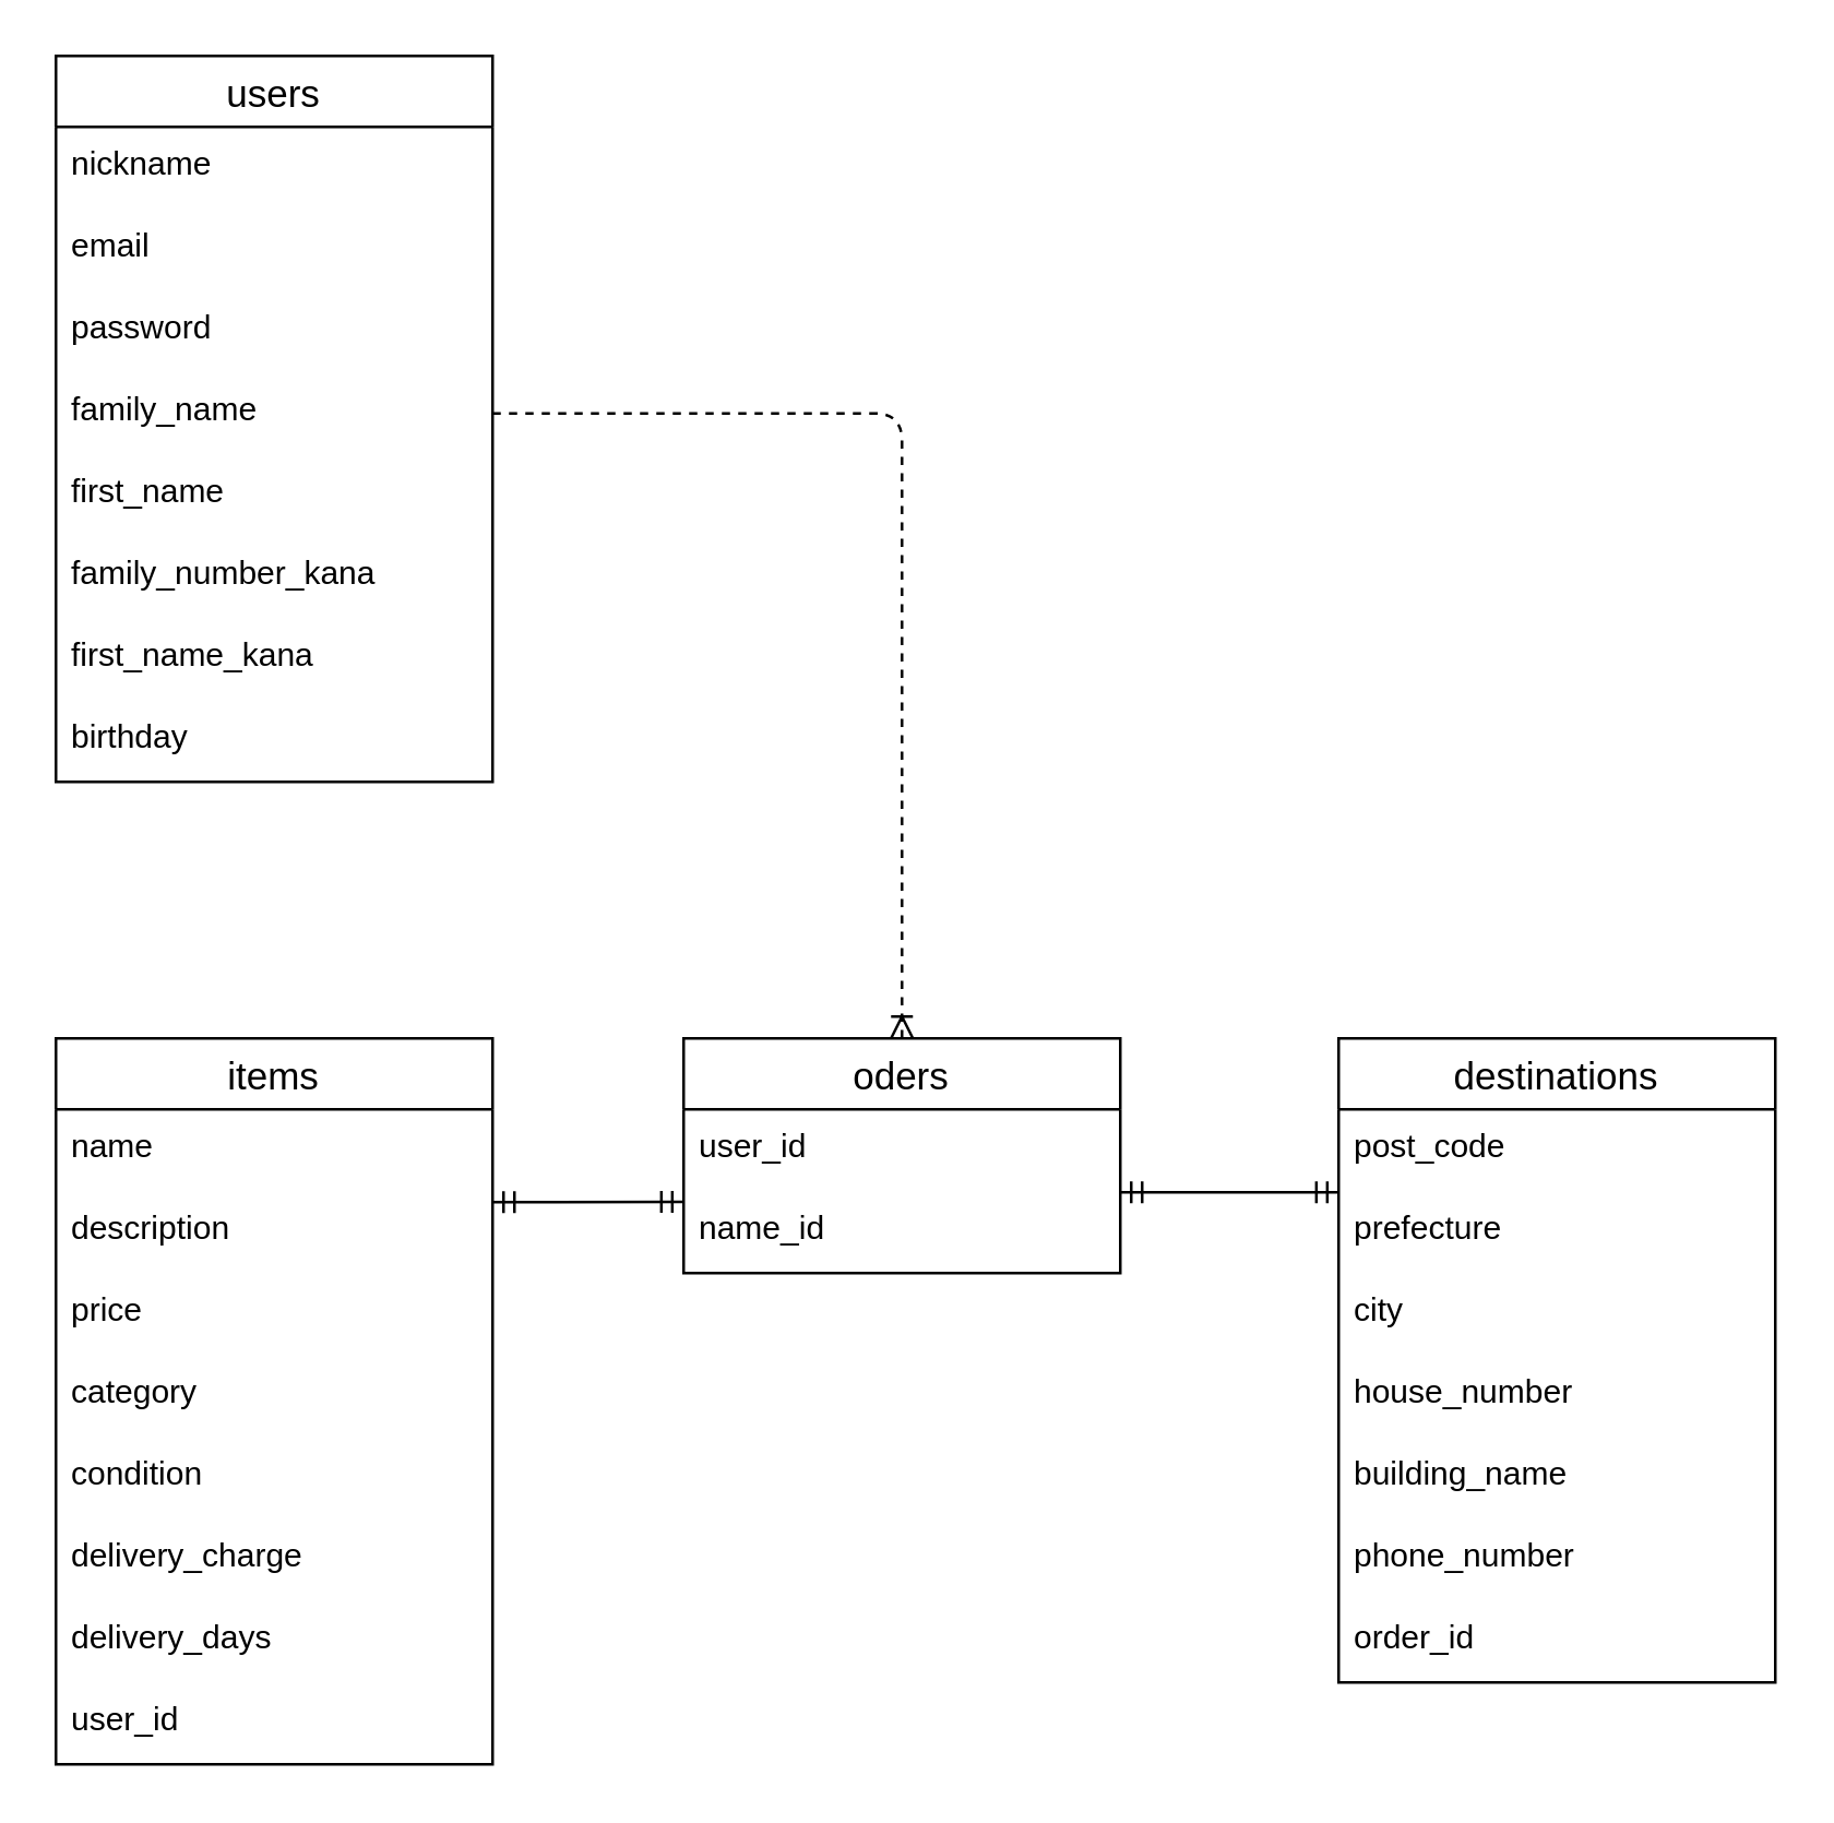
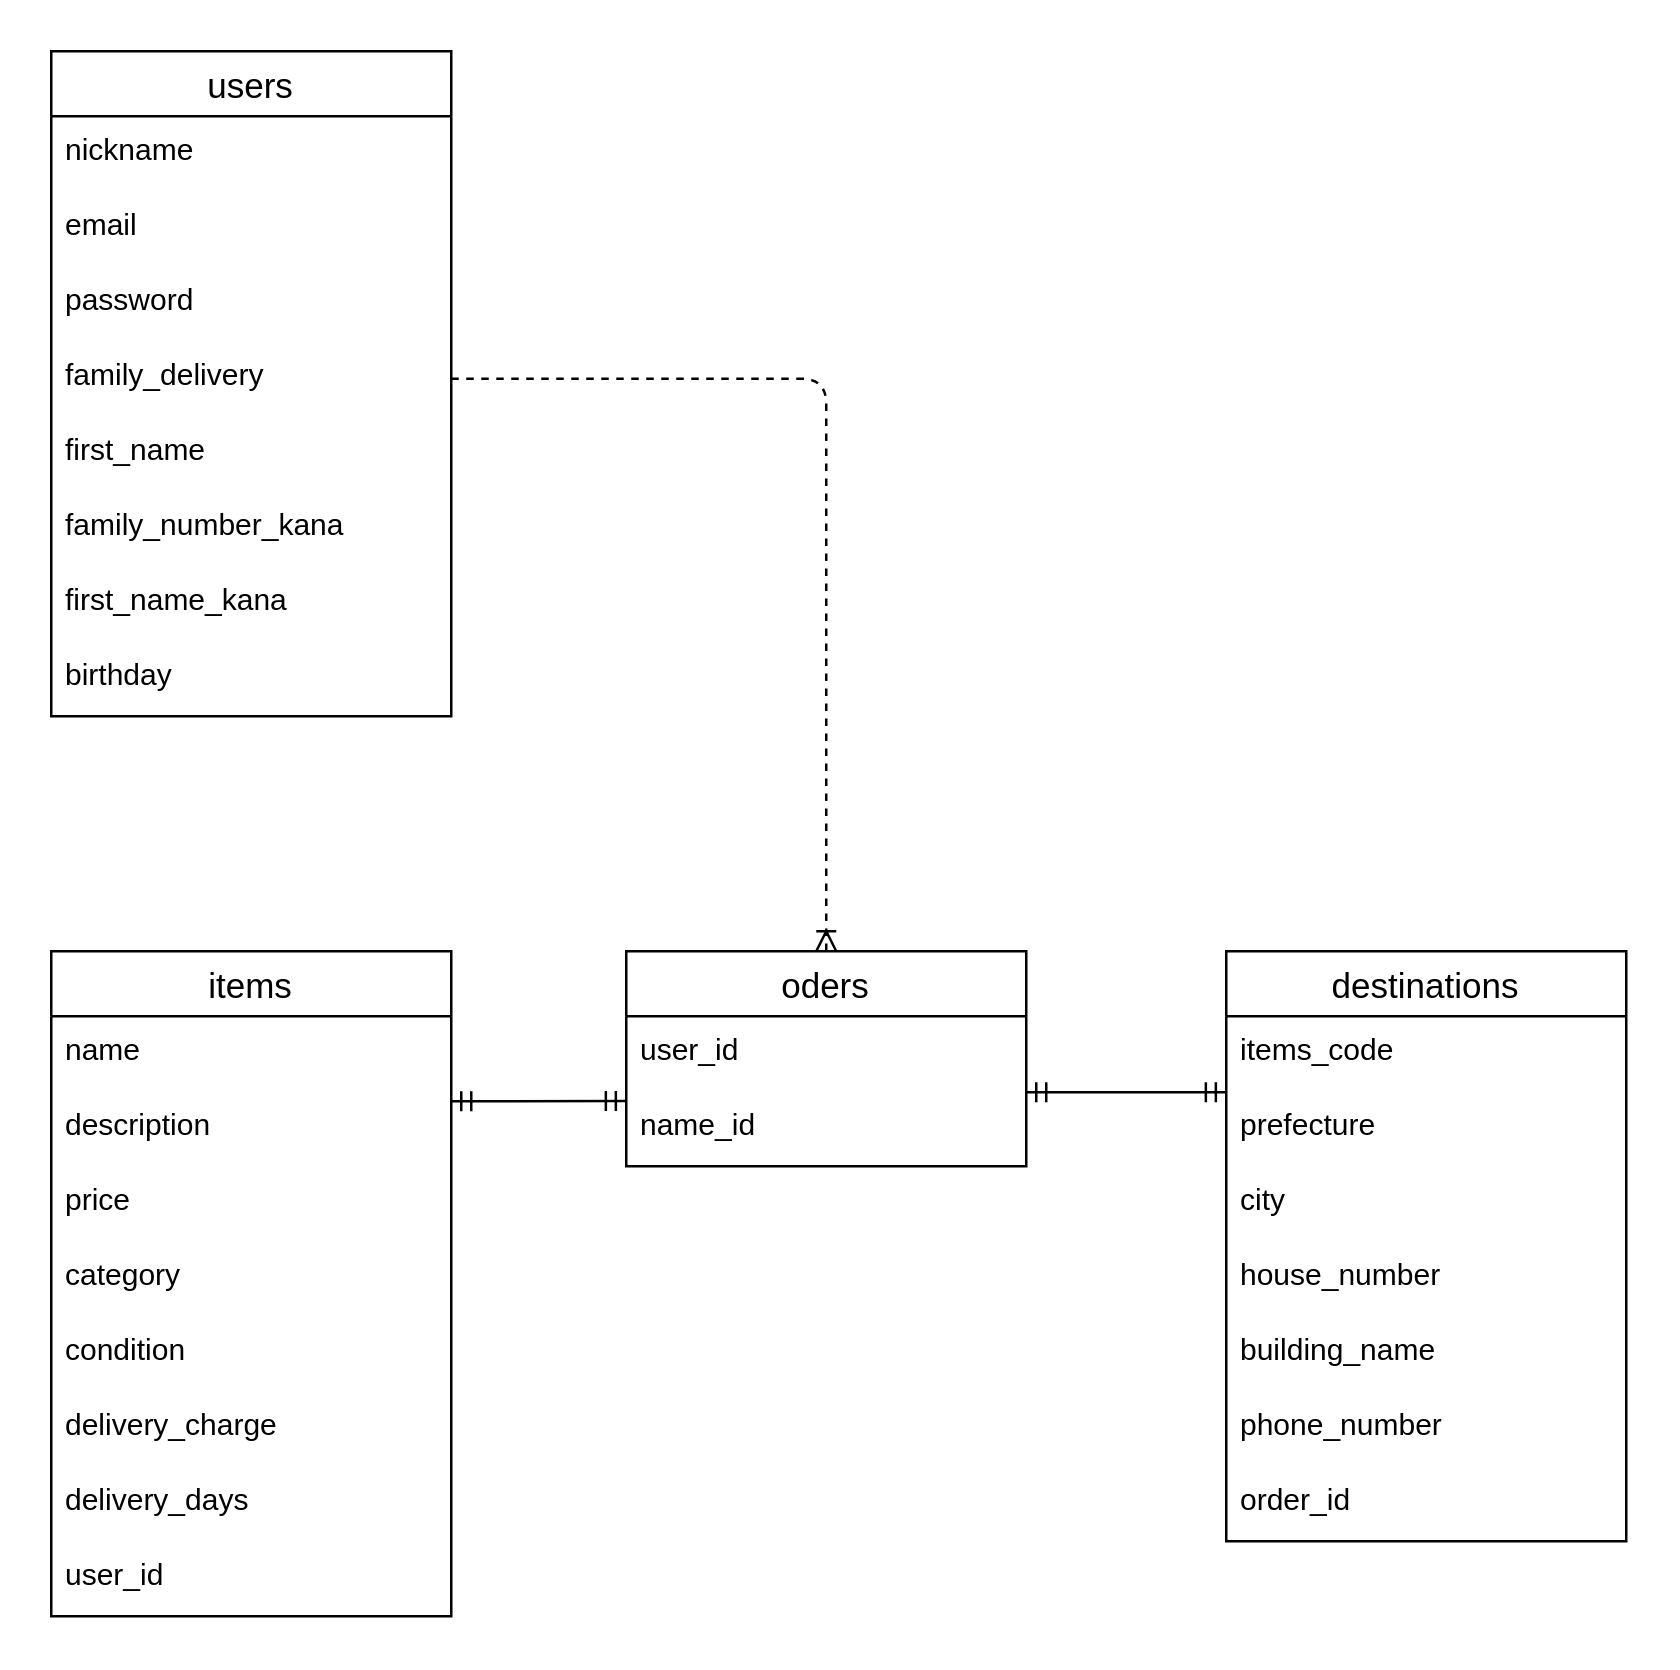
  <mxCell id="0" />
  <mxCell id="1" parent="0" />
  <mxCell id="2" value="" style="edgeStyle=orthogonalEdgeStyle;fontSize=12;html=1;endArrow=ERoneToMany;exitX=1;exitY=0.5;exitDx=0;exitDy=0;entryX=0.5;entryY=0;entryDx=0;entryDy=0;dashed=1;" edge="1" parent="1" source="8" target="22"><mxGeometry width="100" height="100" relative="1" as="geometry"><mxPoint x="290" y="260" as="sourcePoint" /><mxPoint x="360" y="340" as="targetPoint" /></mxGeometry></mxCell>
  <mxCell id="3" value="" style="fontSize=12;html=1;endArrow=ERmandOne;startArrow=ERmandOne;entryX=-0.001;entryY=1.014;entryDx=0;entryDy=0;entryPerimeter=0;exitX=1;exitY=0.014;exitDx=0;exitDy=0;exitPerimeter=0;" edge="1" parent="1" source="24" target="26"><mxGeometry width="100" height="100" relative="1" as="geometry"><mxPoint x="413" y="436" as="sourcePoint" /><mxPoint x="460" y="320" as="targetPoint" /></mxGeometry></mxCell>
  <mxCell id="4" value="users" style="swimlane;fontStyle=0;childLayout=stackLayout;horizontal=1;startSize=26;horizontalStack=0;resizeParent=1;resizeParentMax=0;resizeLast=0;collapsible=1;marginBottom=0;align=center;fontSize=14;" vertex="1" parent="1"><mxGeometry x="20" y="20" width="160" height="266" as="geometry"><mxRectangle x="80" y="240" width="70" height="26" as="alternateBounds" /></mxGeometry></mxCell>
  <mxCell id="5" value="nickname" style="text;strokeColor=none;fillColor=none;spacingLeft=4;spacingRight=4;overflow=hidden;rotatable=0;points=[[0,0.5],[1,0.5]];portConstraint=eastwest;fontSize=12;" vertex="1" parent="4"><mxGeometry y="26" width="160" height="30" as="geometry" /></mxCell>
  <mxCell id="6" value="email" style="text;strokeColor=none;fillColor=none;spacingLeft=4;spacingRight=4;overflow=hidden;rotatable=0;points=[[0,0.5],[1,0.5]];portConstraint=eastwest;fontSize=12;" vertex="1" parent="4"><mxGeometry y="56" width="160" height="30" as="geometry" /></mxCell>
  <mxCell id="7" value="password" style="text;strokeColor=none;fillColor=none;spacingLeft=4;spacingRight=4;overflow=hidden;rotatable=0;points=[[0,0.5],[1,0.5]];portConstraint=eastwest;fontSize=12;" vertex="1" parent="4"><mxGeometry y="86" width="160" height="30" as="geometry" /></mxCell>
- <mxCell id="8" value="family_name" style="text;strokeColor=none;fillColor=none;spacingLeft=4;spacingRight=4;overflow=hidden;rotatable=0;points=[[0,0.5],[1,0.5]];portConstraint=eastwest;fontSize=12;" vertex="1" parent="4"><mxGeometry y="116" width="160" height="30" as="geometry" /></mxCell>
+ <mxCell id="8" value="family_delivery" style="text;strokeColor=none;fillColor=none;spacingLeft=4;spacingRight=4;overflow=hidden;rotatable=0;points=[[0,0.5],[1,0.5]];portConstraint=eastwest;fontSize=12;" vertex="1" parent="4"><mxGeometry y="116" width="160" height="30" as="geometry" /></mxCell>
  <mxCell id="9" value="first_name" style="text;strokeColor=none;fillColor=none;spacingLeft=4;spacingRight=4;overflow=hidden;rotatable=0;points=[[0,0.5],[1,0.5]];portConstraint=eastwest;fontSize=12;" vertex="1" parent="4"><mxGeometry y="146" width="160" height="30" as="geometry" /></mxCell>
  <mxCell id="10" value="family_number_kana" style="text;strokeColor=none;fillColor=none;spacingLeft=4;spacingRight=4;overflow=hidden;rotatable=0;points=[[0,0.5],[1,0.5]];portConstraint=eastwest;fontSize=12;" vertex="1" parent="4"><mxGeometry y="176" width="160" height="30" as="geometry" /></mxCell>
  <mxCell id="11" value="first_name_kana" style="text;strokeColor=none;fillColor=none;spacingLeft=4;spacingRight=4;overflow=hidden;rotatable=0;points=[[0,0.5],[1,0.5]];portConstraint=eastwest;fontSize=12;" vertex="1" parent="4"><mxGeometry y="206" width="160" height="30" as="geometry" /></mxCell>
  <mxCell id="12" value="birthday" style="text;strokeColor=none;fillColor=none;spacingLeft=4;spacingRight=4;overflow=hidden;rotatable=0;points=[[0,0.5],[1,0.5]];portConstraint=eastwest;fontSize=12;" vertex="1" parent="4"><mxGeometry y="236" width="160" height="30" as="geometry" /></mxCell>
  <mxCell id="13" value="items" style="swimlane;fontStyle=0;childLayout=stackLayout;horizontal=1;startSize=26;horizontalStack=0;resizeParent=1;resizeParentMax=0;resizeLast=0;collapsible=1;marginBottom=0;align=center;fontSize=14;" vertex="1" parent="1"><mxGeometry x="20" y="380" width="160" height="266" as="geometry" /></mxCell>
  <mxCell id="14" value="name" style="text;strokeColor=none;fillColor=none;spacingLeft=4;spacingRight=4;overflow=hidden;rotatable=0;points=[[0,0.5],[1,0.5]];portConstraint=eastwest;fontSize=12;" vertex="1" parent="13"><mxGeometry y="26" width="160" height="30" as="geometry" /></mxCell>
  <mxCell id="15" value="description" style="text;strokeColor=none;fillColor=none;spacingLeft=4;spacingRight=4;overflow=hidden;rotatable=0;points=[[0,0.5],[1,0.5]];portConstraint=eastwest;fontSize=12;" vertex="1" parent="13"><mxGeometry y="56" width="160" height="30" as="geometry" /></mxCell>
  <mxCell id="16" value="price" style="text;strokeColor=none;fillColor=none;spacingLeft=4;spacingRight=4;overflow=hidden;rotatable=0;points=[[0,0.5],[1,0.5]];portConstraint=eastwest;fontSize=12;" vertex="1" parent="13"><mxGeometry y="86" width="160" height="30" as="geometry" /></mxCell>
  <mxCell id="17" value="category" style="text;strokeColor=none;fillColor=none;spacingLeft=4;spacingRight=4;overflow=hidden;rotatable=0;points=[[0,0.5],[1,0.5]];portConstraint=eastwest;fontSize=12;" vertex="1" parent="13"><mxGeometry y="116" width="160" height="30" as="geometry" /></mxCell>
  <mxCell id="18" value="condition" style="text;strokeColor=none;fillColor=none;spacingLeft=4;spacingRight=4;overflow=hidden;rotatable=0;points=[[0,0.5],[1,0.5]];portConstraint=eastwest;fontSize=12;" vertex="1" parent="13"><mxGeometry y="146" width="160" height="30" as="geometry" /></mxCell>
  <mxCell id="19" value="delivery_charge" style="text;strokeColor=none;fillColor=none;spacingLeft=4;spacingRight=4;overflow=hidden;rotatable=0;points=[[0,0.5],[1,0.5]];portConstraint=eastwest;fontSize=12;" vertex="1" parent="13"><mxGeometry y="176" width="160" height="30" as="geometry" /></mxCell>
  <mxCell id="20" value="delivery_days" style="text;strokeColor=none;fillColor=none;spacingLeft=4;spacingRight=4;overflow=hidden;rotatable=0;points=[[0,0.5],[1,0.5]];portConstraint=eastwest;fontSize=12;" vertex="1" parent="13"><mxGeometry y="206" width="160" height="30" as="geometry" /></mxCell>
  <mxCell id="21" value="user_id" style="text;strokeColor=none;fillColor=none;spacingLeft=4;spacingRight=4;overflow=hidden;rotatable=0;points=[[0,0.5],[1,0.5]];portConstraint=eastwest;fontSize=12;" vertex="1" parent="13"><mxGeometry y="236" width="160" height="30" as="geometry" /></mxCell>
  <mxCell id="22" value="oders" style="swimlane;fontStyle=0;childLayout=stackLayout;horizontal=1;startSize=26;horizontalStack=0;resizeParent=1;resizeParentMax=0;resizeLast=0;collapsible=1;marginBottom=0;align=center;fontSize=14;" vertex="1" parent="1"><mxGeometry x="250" y="380" width="160" height="86" as="geometry" /></mxCell>
  <mxCell id="23" value="user_id" style="text;strokeColor=none;fillColor=none;spacingLeft=4;spacingRight=4;overflow=hidden;rotatable=0;points=[[0,0.5],[1,0.5]];portConstraint=eastwest;fontSize=12;" vertex="1" parent="22"><mxGeometry y="26" width="160" height="30" as="geometry" /></mxCell>
  <mxCell id="24" value="name_id" style="text;strokeColor=none;fillColor=none;spacingLeft=4;spacingRight=4;overflow=hidden;rotatable=0;points=[[0,0.5],[1,0.5]];portConstraint=eastwest;fontSize=12;" vertex="1" parent="22"><mxGeometry y="56" width="160" height="30" as="geometry" /></mxCell>
  <mxCell id="25" value="destinations" style="swimlane;fontStyle=0;childLayout=stackLayout;horizontal=1;startSize=26;horizontalStack=0;resizeParent=1;resizeParentMax=0;resizeLast=0;collapsible=1;marginBottom=0;align=center;fontSize=14;" vertex="1" parent="1"><mxGeometry x="490" y="380" width="160" height="236" as="geometry" /></mxCell>
- <mxCell id="26" value="post_code" style="text;strokeColor=none;fillColor=none;spacingLeft=4;spacingRight=4;overflow=hidden;rotatable=0;points=[[0,0.5],[1,0.5]];portConstraint=eastwest;fontSize=12;" vertex="1" parent="25"><mxGeometry y="26" width="160" height="30" as="geometry" /></mxCell>
+ <mxCell id="26" value="items_code" style="text;strokeColor=none;fillColor=none;spacingLeft=4;spacingRight=4;overflow=hidden;rotatable=0;points=[[0,0.5],[1,0.5]];portConstraint=eastwest;fontSize=12;" vertex="1" parent="25"><mxGeometry y="26" width="160" height="30" as="geometry" /></mxCell>
  <mxCell id="27" value="prefecture" style="text;strokeColor=none;fillColor=none;spacingLeft=4;spacingRight=4;overflow=hidden;rotatable=0;points=[[0,0.5],[1,0.5]];portConstraint=eastwest;fontSize=12;" vertex="1" parent="25"><mxGeometry y="56" width="160" height="30" as="geometry" /></mxCell>
  <mxCell id="28" value="city" style="text;strokeColor=none;fillColor=none;spacingLeft=4;spacingRight=4;overflow=hidden;rotatable=0;points=[[0,0.5],[1,0.5]];portConstraint=eastwest;fontSize=12;" vertex="1" parent="25"><mxGeometry y="86" width="160" height="30" as="geometry" /></mxCell>
  <mxCell id="29" value="house_number" style="text;strokeColor=none;fillColor=none;spacingLeft=4;spacingRight=4;overflow=hidden;rotatable=0;points=[[0,0.5],[1,0.5]];portConstraint=eastwest;fontSize=12;" vertex="1" parent="25"><mxGeometry y="116" width="160" height="30" as="geometry" /></mxCell>
  <mxCell id="30" value="building_name" style="text;strokeColor=none;fillColor=none;spacingLeft=4;spacingRight=4;overflow=hidden;rotatable=0;points=[[0,0.5],[1,0.5]];portConstraint=eastwest;fontSize=12;" vertex="1" parent="25"><mxGeometry y="146" width="160" height="30" as="geometry" /></mxCell>
  <mxCell id="31" value="phone_number" style="text;strokeColor=none;fillColor=none;spacingLeft=4;spacingRight=4;overflow=hidden;rotatable=0;points=[[0,0.5],[1,0.5]];portConstraint=eastwest;fontSize=12;" vertex="1" parent="25"><mxGeometry y="176" width="160" height="30" as="geometry" /></mxCell>
  <mxCell id="32" value="order_id" style="text;strokeColor=none;fillColor=none;spacingLeft=4;spacingRight=4;overflow=hidden;rotatable=0;points=[[0,0.5],[1,0.5]];portConstraint=eastwest;fontSize=12;" vertex="1" parent="25"><mxGeometry y="206" width="160" height="30" as="geometry" /></mxCell>
  <mxCell id="33" value="" style="fontSize=12;html=1;endArrow=ERmandOne;startArrow=ERmandOne;entryX=-0.001;entryY=0.131;entryDx=0;entryDy=0;entryPerimeter=0;" edge="1" parent="1" target="24"><mxGeometry width="100" height="100" relative="1" as="geometry"><mxPoint x="180" y="440" as="sourcePoint" /><mxPoint x="340" y="320" as="targetPoint" /></mxGeometry></mxCell>
